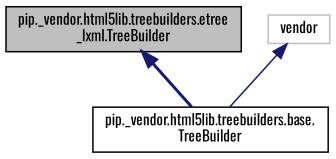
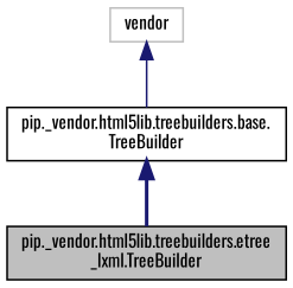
  digraph {
    fontname=Oswald
    node [color=black fillcolor=white fontname=Oswald fontsize=10 shape=record style=filled]
    edge [color=midnightblue dir=back fontname=Oswald fontsize=10 labelfontname=Helvetica labelfontsize=10]
    n1 [fillcolor=grey75 fontcolor=black height=0.2 label="pip._vendor.html5lib.treebuilders.etree\l_lxml.TreeBuilder" width=0.4]
    n2 [height=0.2 label="pip._vendor.html5lib.treebuilders.base.\lTreeBuilder" width=0.4]
    n3 [color=grey75 height=0.2 label=vendor width=0.4]
-   n1 -> n2 [style=bold]
+   n2 -> n1 [style=bold]
    n3 -> n2 [style=solid]
  }
